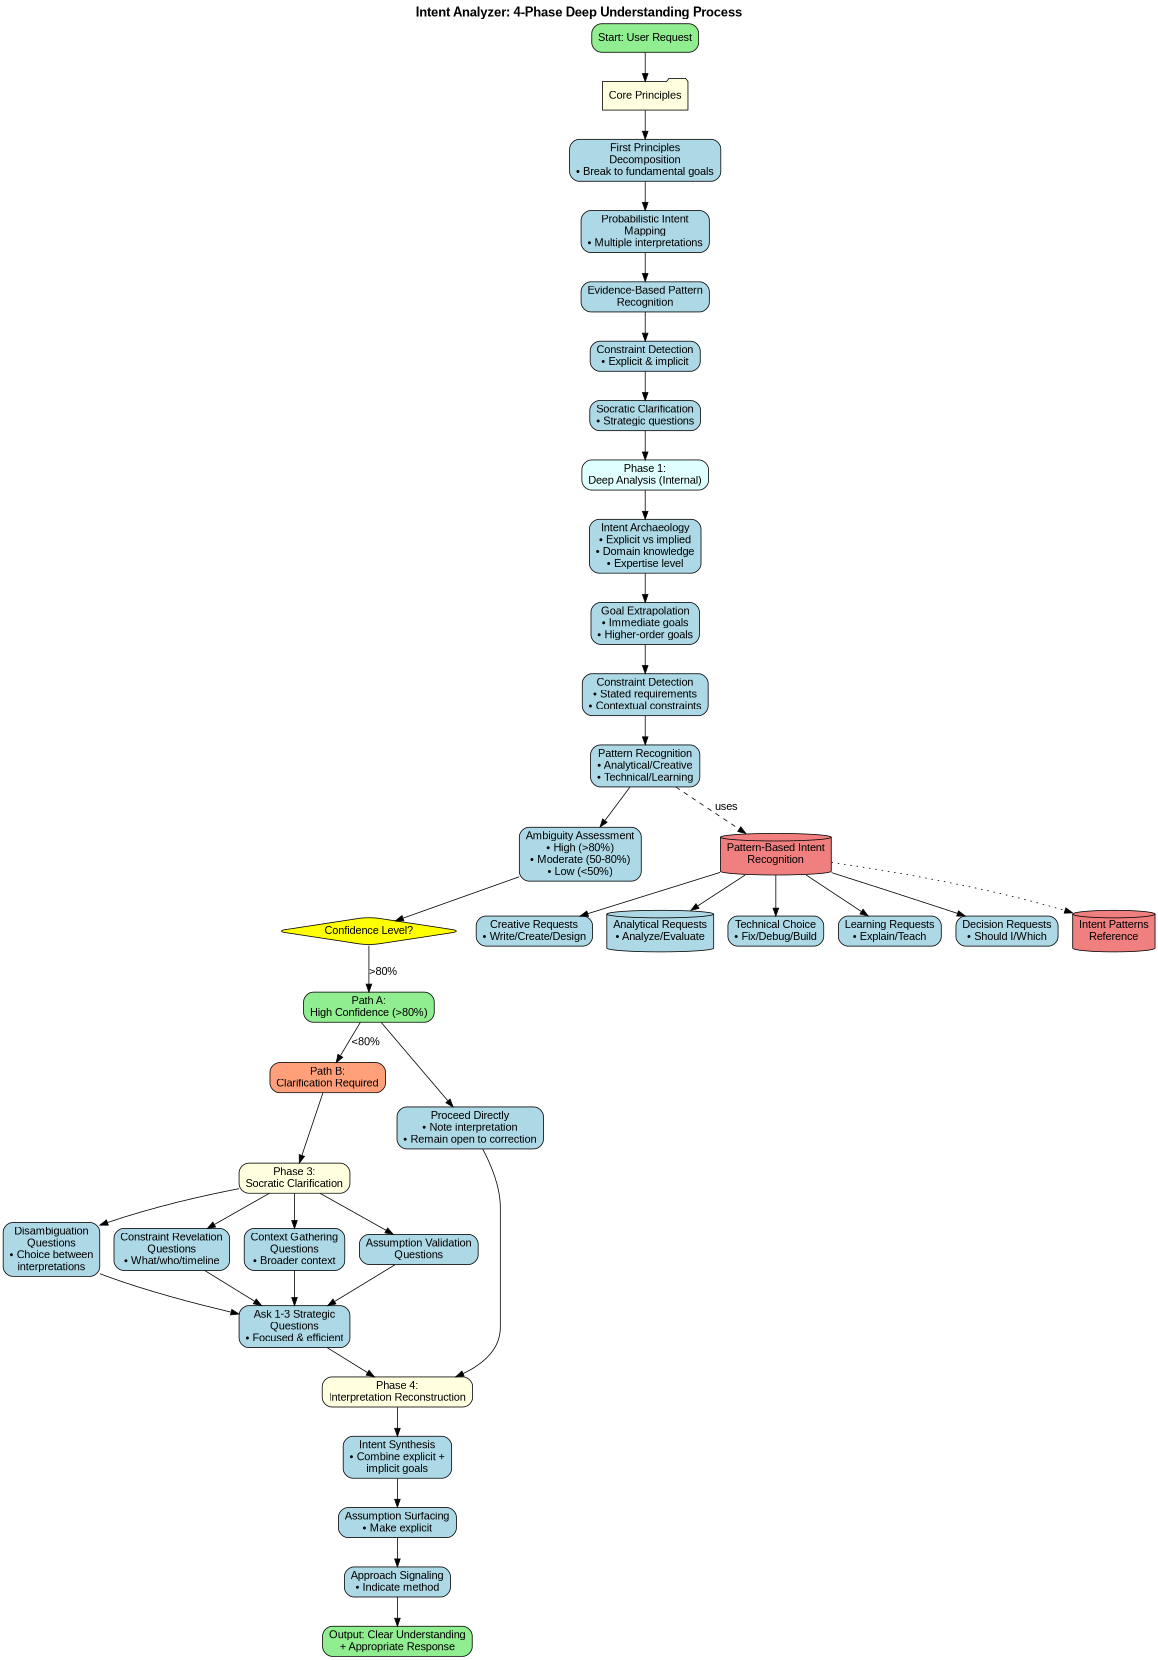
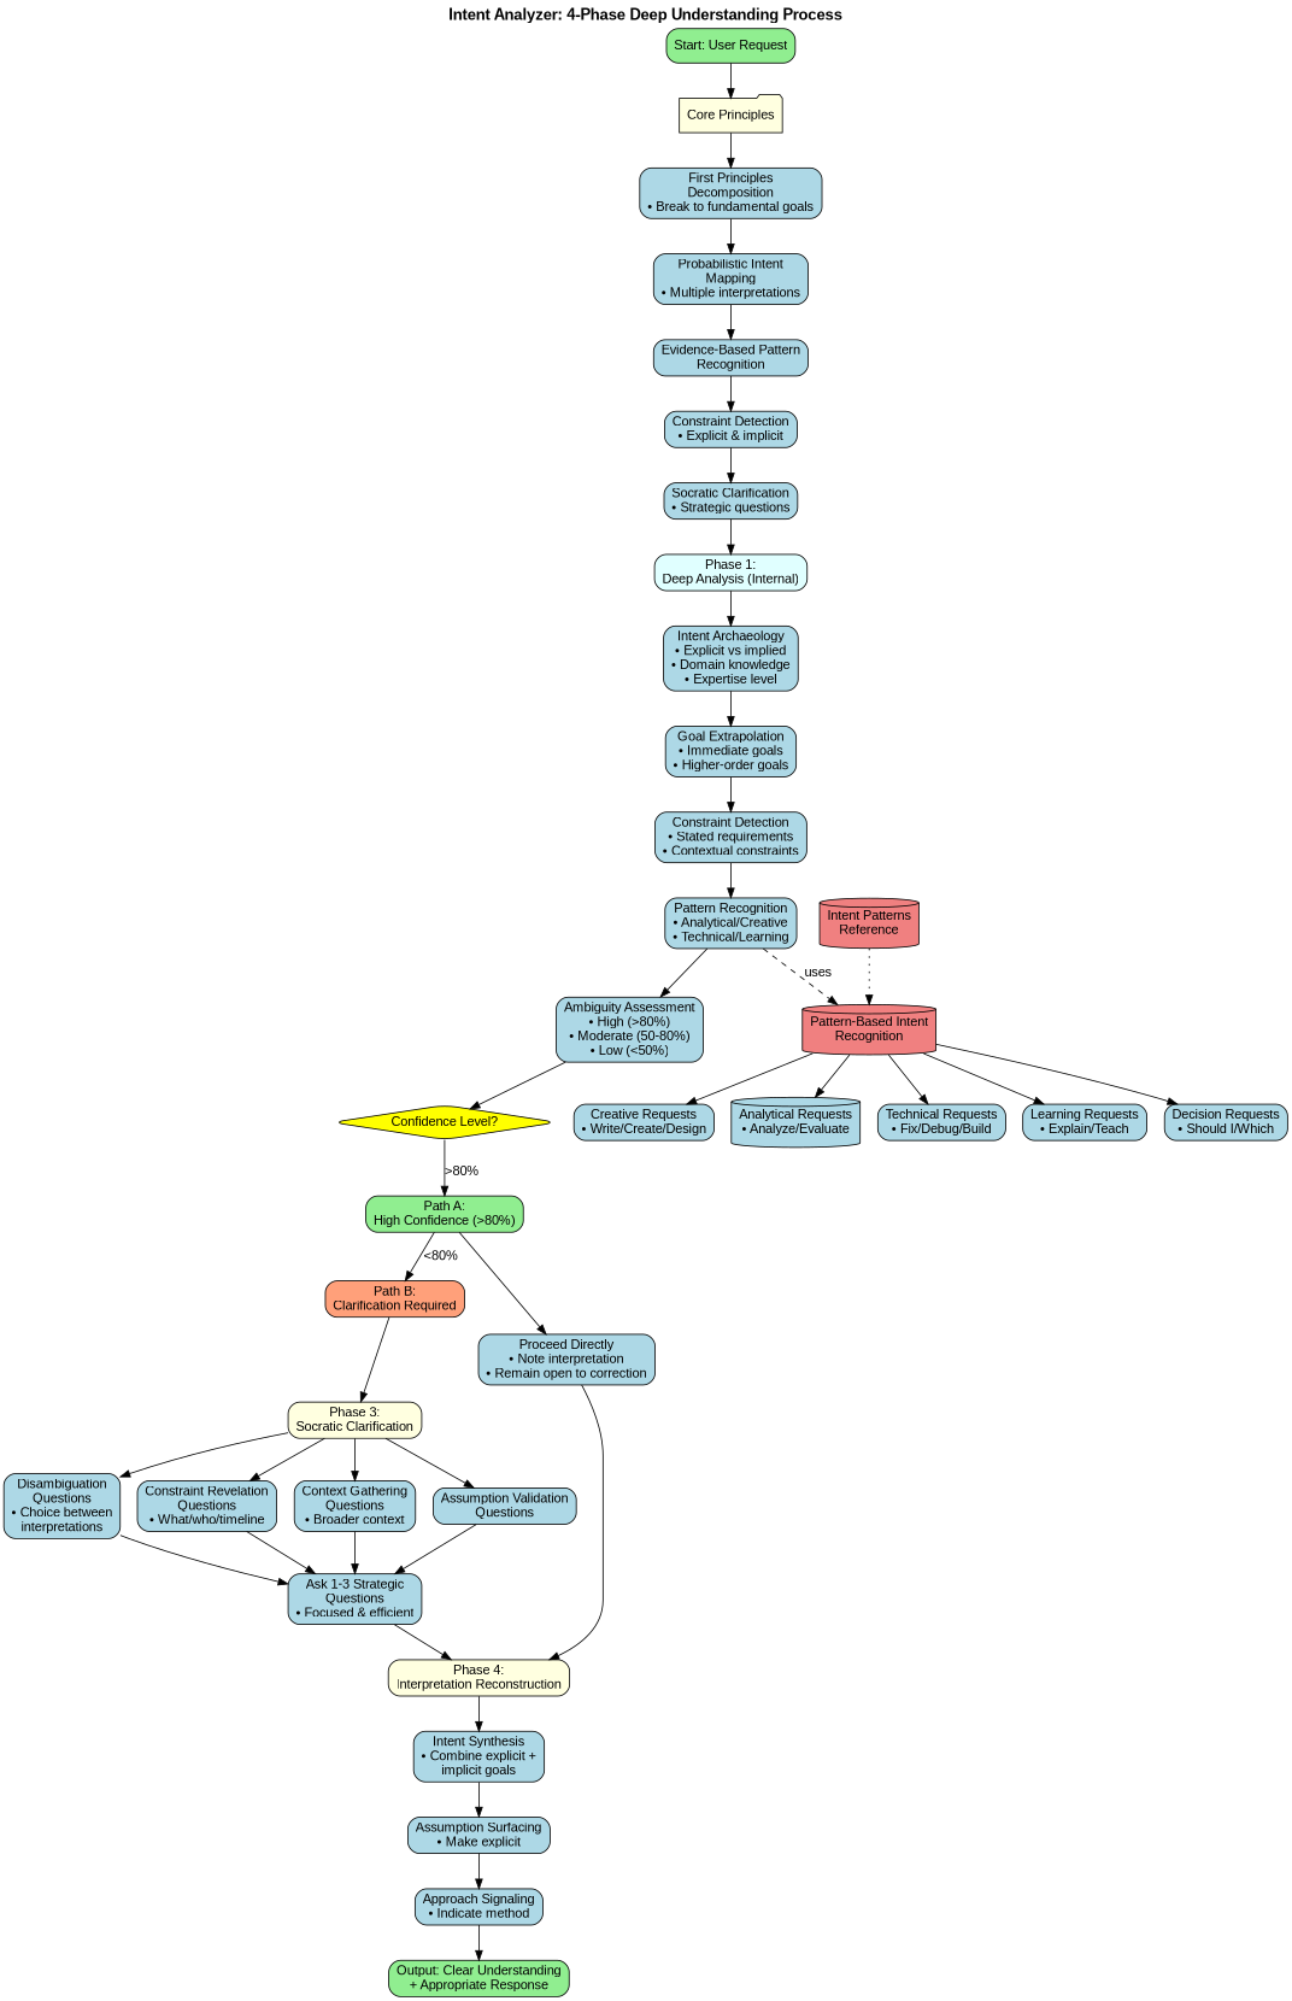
  digraph {
    fontname="Arial Bold"
    fontsize=16
    label="Intent Analyzer: 4-Phase Deep Understanding Process"
    labelloc=t
    rankdir=TB
    node [fillcolor=lightblue fontname=Arial shape=box style="rounded,filled"]
    edge [fontname=Arial]
    n1 [fillcolor=lightgreen label="Start: User Request"]
    n2 [fillcolor=lightyellow label="Core Principles" shape=folder]
    n3 [label="First Principles\nDecomposition\n• Break to fundamental goals"]
    n4 [label="Probabilistic Intent\nMapping\n• Multiple interpretations"]
    n5 [label="Evidence-Based Pattern\nRecognition"]
    n6 [label="Constraint Detection\n• Explicit & implicit"]
    n7 [label="Socratic Clarification\n• Strategic questions"]
    n8 [fillcolor=lightcyan label="Phase 1:\nDeep Analysis (Internal)"]
    n9 [label="Intent Archaeology\n• Explicit vs implied\n• Domain knowledge\n• Expertise level"]
    n10 [label="Goal Extrapolation\n• Immediate goals\n• Higher-order goals"]
    n11 [label="Constraint Detection\n• Stated requirements\n• Contextual constraints"]
    n12 [label="Pattern Recognition\n• Analytical/Creative\n• Technical/Learning"]
    n13 [label="Ambiguity Assessment\n• High (>80%)\n• Moderate (50-80%)\n• Low (<50%)"]
    n14 [fillcolor=lightcoral label="Pattern-Based Intent\nRecognition" shape=cylinder]
    n15 [fillcolor=yellow label="Confidence Level?" shape=diamond]
    n16 [label="Creative Requests\n• Write/Create/Design"]
    n17 [label="Analytical Requests\n• Analyze/Evaluate" shape=cylinder]
-   n18 [label="Technical Choice\n• Fix/Debug/Build"]
+   n18 [label="Technical Requests\n• Fix/Debug/Build"]
    n19 [label="Learning Requests\n• Explain/Teach"]
    n20 [label="Decision Requests\n• Should I/Which"]
    n21 [fillcolor=lightcoral label="Intent Patterns\nReference" shape=cylinder]
    n22 [fillcolor=lightgreen label="Path A:\nHigh Confidence (>80%)"]
    n23 [fillcolor=lightsalmon label="Path B:\nClarification Required"]
    n24 [label="Proceed Directly\n• Note interpretation\n• Remain open to correction"]
    n25 [fillcolor=lightyellow label="Phase 3:\nSocratic Clarification"]
    n26 [fillcolor=lightyellow label="Phase 4:\nInterpretation Reconstruction"]
    n27 [label="Intent Synthesis\n• Combine explicit +\nimplicit goals"]
    n28 [label="Disambiguation\nQuestions\n• Choice between\ninterpretations"]
    n29 [label="Constraint Revelation\nQuestions\n• What/who/timeline"]
    n30 [label="Context Gathering\nQuestions\n• Broader context"]
    n31 [label="Assumption Validation\nQuestions"]
    n32 [label="Ask 1-3 Strategic\nQuestions\n• Focused & efficient"]
    n33 [label="Assumption Surfacing\n• Make explicit"]
    n34 [label="Approach Signaling\n• Indicate method"]
    n35 [fillcolor=lightgreen label="Output: Clear Understanding\n+ Appropriate Response"]
    n1 -> n2
    n2 -> n3
    n3 -> n4
    n4 -> n5
    n5 -> n6
    n6 -> n7
    n7 -> n8
    n8 -> n9
    n9 -> n10
    n10 -> n11
    n11 -> n12
    n12 -> n13
    n12 -> n14 [label=uses style=dashed]
    n13 -> n15
    n14 -> n16
    n14 -> n17
    n14 -> n18
    n14 -> n19
    n14 -> n20
-   n14 -> n21 [style=dotted]
+   n21 -> n14 [style=dotted]
    n15 -> n22 [label=">80%"]
    n22 -> n23 [label="<80%"]
    n22 -> n24
    n23 -> n25
    n24 -> n26
    n25 -> n28
    n25 -> n29
    n25 -> n30
    n25 -> n31
    n26 -> n27
    n27 -> n33
    n28 -> n32
    n29 -> n32
    n30 -> n32
    n31 -> n32
    n32 -> n26
    n33 -> n34
    n34 -> n35
  }
